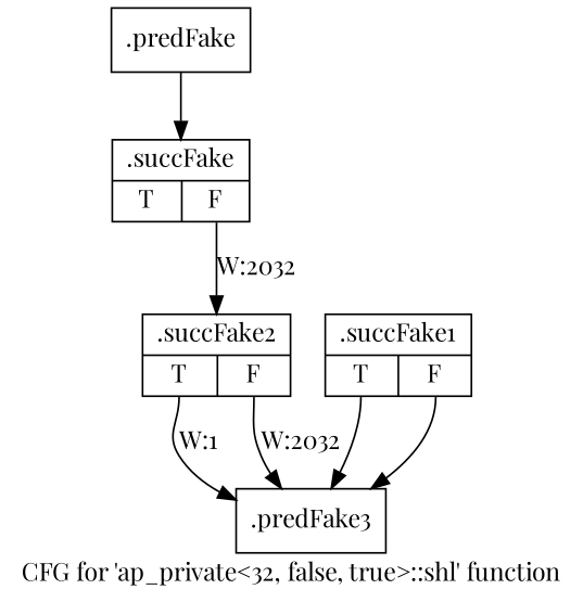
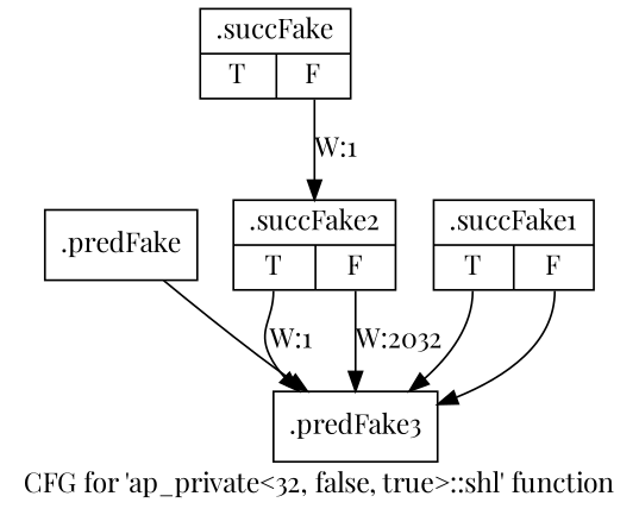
  digraph {
    fontname="Playfair Display"
    label="CFG for 'ap_private\<32, false, true\>::shl' function"
    node [fontname="Playfair Display" shape=record filename="/mnt/xilinx/Vitis_HLS/2021.2/include/etc/ap_private.h"]
    edge [execusionnum=2031 filename="/mnt/xilinx/Vitis_HLS/2021.2/include/etc/ap_private.h" fontname="Playfair Display" tailport=s0]
    n1 [label="{.predFake}" filename=""]
    n2 [label="{.succFake|{<s0>T|<s1>F}}" linenumber=1873]
    n3 [label="{.succFake2|{<s0>T|<s1>F}}" linenumber=1879]
    n4 [label="{.succFake1|{<s0>T|<s1>F}}" linenumber=1874]
    n5 [label="{.predFake3}" linenumber=1885]
-   n1 -> n2
-   n2 -> n3 [label="W:2032" tailport=s1]
+   n1 -> n5
+   n2 -> n3 [label="W:1" tailport=s1]
    n3 -> n5 [execusionnum=0 label="W:1"]
    n3 -> n5 [label="W:2032" tailport=s1]
    n4 -> n5 [execusionnum=0]
    n4 -> n5 [execusionnum=0 tailport=s1]
  }
